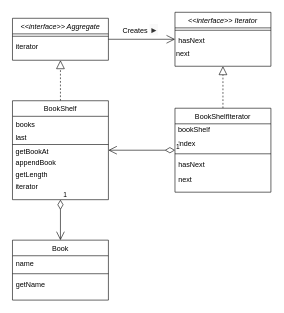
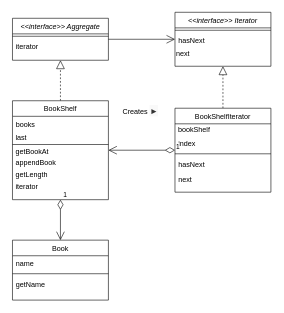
  <mxCell id="0" />
  <mxCell id="1" parent="0" />
  <mxCell id="2" value="" style="endArrow=block;dashed=1;endFill=0;endSize=12;html=1;" parent="1" source="9" target="6" edge="1"><mxGeometry width="160" relative="1" as="geometry"><mxPoint x="110" y="415" as="sourcePoint" /><mxPoint x="50" y="240" as="targetPoint" /></mxGeometry></mxCell>
  <mxCell id="3" value="" style="endArrow=block;dashed=1;endFill=0;endSize=12;html=1;" parent="1" source="25" target="21" edge="1"><mxGeometry width="160" relative="1" as="geometry"><mxPoint x="221" y="240" as="sourcePoint" /><mxPoint x="381" y="240" as="targetPoint" /></mxGeometry></mxCell>
  <mxCell id="4" value="" style="endArrow=open;endFill=1;endSize=12;html=1;" parent="1" source="6" target="21" edge="1"><mxGeometry width="160" relative="1" as="geometry"><mxPoint x="220" y="110" as="sourcePoint" /><mxPoint x="380" y="110" as="targetPoint" /></mxGeometry></mxCell>
- <mxCell id="5" value="Creates&amp;nbsp;&lt;span style=&quot;color: rgb(51 , 51 , 51) ; font-family: &amp;#34;open sans&amp;#34; , &amp;#34;helvetica neue&amp;#34; , &amp;#34;helvetica&amp;#34; , &amp;#34;arial&amp;#34; , sans-serif ; font-size: 14px ; text-align: left ; white-space: normal ; background-color: rgb(249 , 249 , 249)&quot;&gt;►&lt;/span&gt;" style="text;html=1;align=center;verticalAlign=middle;resizable=0;points=[];autosize=1;" parent="1" vertex="1"><mxGeometry x="198" y="40" width="70" height="20" as="geometry" /></mxCell>
+ <mxCell id="5" value="Creates&amp;nbsp;&lt;span style=&quot;color: rgb(51 , 51 , 51) ; font-family: &amp;#34;open sans&amp;#34; , &amp;#34;helvetica neue&amp;#34; , &amp;#34;helvetica&amp;#34; , &amp;#34;arial&amp;#34; , sans-serif ; font-size: 14px ; text-align: left ; white-space: normal ; background-color: rgb(249 , 249 , 249)&quot;&gt;►&lt;/span&gt;" style="text;html=1;align=center;verticalAlign=middle;resizable=0;points=[];autosize=1;" parent="1" vertex="1"><mxGeometry x="198" y="175" width="70" height="20" as="geometry" /></mxCell>
  <mxCell id="6" value="&lt;&lt;interface&gt;&gt; Aggregate" style="swimlane;fontStyle=2;align=center;verticalAlign=top;childLayout=stackLayout;horizontal=1;startSize=26;horizontalStack=0;resizeParent=1;resizeLast=0;collapsible=1;marginBottom=0;rounded=0;shadow=0;strokeWidth=1;" parent="1" vertex="1"><mxGeometry x="20" y="30" width="160" height="70" as="geometry"><mxRectangle x="230" y="140" width="160" height="26" as="alternateBounds" /></mxGeometry></mxCell>
  <mxCell id="7" value="" style="line;html=1;strokeWidth=1;align=left;verticalAlign=middle;spacingTop=-1;spacingLeft=3;spacingRight=3;rotatable=0;labelPosition=right;points=[];portConstraint=eastwest;" parent="6" vertex="1"><mxGeometry y="26" width="160" height="8" as="geometry" /></mxCell>
  <mxCell id="8" value="iterator" style="text;align=left;verticalAlign=top;spacingLeft=4;spacingRight=4;overflow=hidden;rotatable=0;points=[[0,0.5],[1,0.5]];portConstraint=eastwest;" parent="6" vertex="1"><mxGeometry y="34" width="160" height="26" as="geometry" /></mxCell>
  <mxCell id="9" value="BookShelf" style="swimlane;fontStyle=0;align=center;verticalAlign=top;childLayout=stackLayout;horizontal=1;startSize=26;horizontalStack=0;resizeParent=1;resizeLast=0;collapsible=1;marginBottom=0;rounded=0;shadow=0;strokeWidth=1;" parent="1" vertex="1"><mxGeometry x="20" y="167.5" width="160" height="165" as="geometry"><mxRectangle x="130" y="380" width="160" height="26" as="alternateBounds" /></mxGeometry></mxCell>
  <mxCell id="10" value="books" style="text;align=left;verticalAlign=top;spacingLeft=4;spacingRight=4;overflow=hidden;rotatable=0;points=[[0,0.5],[1,0.5]];portConstraint=eastwest;fontStyle=0" parent="9" vertex="1"><mxGeometry y="26" width="160" height="26" as="geometry" /></mxCell>
  <mxCell id="11" value="&amp;nbsp;last" style="text;html=1;align=left;verticalAlign=middle;resizable=0;points=[];autosize=1;" parent="9" vertex="1"><mxGeometry y="52" width="160" height="20" as="geometry" /></mxCell>
  <mxCell id="12" value="" style="line;html=1;strokeWidth=1;align=left;verticalAlign=middle;spacingTop=-1;spacingLeft=3;spacingRight=3;rotatable=0;labelPosition=right;points=[];portConstraint=eastwest;" parent="9" vertex="1"><mxGeometry y="72" width="160" height="2" as="geometry" /></mxCell>
  <mxCell id="13" value="&amp;nbsp;getBookAt" style="text;html=1;align=left;verticalAlign=middle;resizable=0;points=[];autosize=1;" parent="9" vertex="1"><mxGeometry y="74" width="160" height="20" as="geometry" /></mxCell>
  <mxCell id="14" value="&amp;nbsp;appendBook" style="text;html=1;align=left;verticalAlign=middle;resizable=0;points=[];autosize=1;" parent="9" vertex="1"><mxGeometry y="94" width="160" height="20" as="geometry" /></mxCell>
  <mxCell id="15" value="&amp;nbsp;getLength" style="text;html=1;align=left;verticalAlign=middle;resizable=0;points=[];autosize=1;" parent="9" vertex="1"><mxGeometry y="114" width="160" height="20" as="geometry" /></mxCell>
  <mxCell id="16" value="&amp;nbsp;iterator" style="text;html=1;align=left;verticalAlign=middle;resizable=0;points=[];autosize=1;" parent="9" vertex="1"><mxGeometry y="134" width="160" height="20" as="geometry" /></mxCell>
  <mxCell id="17" value="Book" style="swimlane;fontStyle=0;align=center;verticalAlign=top;childLayout=stackLayout;horizontal=1;startSize=26;horizontalStack=0;resizeParent=1;resizeLast=0;collapsible=1;marginBottom=0;rounded=0;shadow=0;strokeWidth=1;" parent="1" vertex="1"><mxGeometry x="20" y="400" width="160" height="100" as="geometry"><mxRectangle x="550" y="140" width="160" height="26" as="alternateBounds" /></mxGeometry></mxCell>
  <mxCell id="18" value="name" style="text;align=left;verticalAlign=top;spacingLeft=4;spacingRight=4;overflow=hidden;rotatable=0;points=[[0,0.5],[1,0.5]];portConstraint=eastwest;" parent="17" vertex="1"><mxGeometry y="26" width="160" height="26" as="geometry" /></mxCell>
  <mxCell id="19" value="" style="line;html=1;strokeWidth=1;align=left;verticalAlign=middle;spacingTop=-1;spacingLeft=3;spacingRight=3;rotatable=0;labelPosition=right;points=[];portConstraint=eastwest;" parent="17" vertex="1"><mxGeometry y="52" width="160" height="8" as="geometry" /></mxCell>
  <mxCell id="20" value="getName" style="text;align=left;verticalAlign=top;spacingLeft=4;spacingRight=4;overflow=hidden;rotatable=0;points=[[0,0.5],[1,0.5]];portConstraint=eastwest;" parent="17" vertex="1"><mxGeometry y="60" width="160" height="26" as="geometry" /></mxCell>
  <mxCell id="21" value="&lt;&lt;interface&gt;&gt; Iterator" style="swimlane;fontStyle=2;align=center;verticalAlign=top;childLayout=stackLayout;horizontal=1;startSize=26;horizontalStack=0;resizeParent=1;resizeLast=0;collapsible=1;marginBottom=0;rounded=0;shadow=0;strokeWidth=1;" parent="1" vertex="1"><mxGeometry x="291" y="20" width="160" height="90" as="geometry"><mxRectangle x="230" y="140" width="160" height="26" as="alternateBounds" /></mxGeometry></mxCell>
  <mxCell id="22" value="" style="line;html=1;strokeWidth=1;align=left;verticalAlign=middle;spacingTop=-1;spacingLeft=3;spacingRight=3;rotatable=0;labelPosition=right;points=[];portConstraint=eastwest;" parent="21" vertex="1"><mxGeometry y="26" width="160" height="8" as="geometry" /></mxCell>
  <mxCell id="23" value="hasNext" style="text;align=left;verticalAlign=top;spacingLeft=4;spacingRight=4;overflow=hidden;rotatable=0;points=[[0,0.5],[1,0.5]];portConstraint=eastwest;" parent="21" vertex="1"><mxGeometry y="34" width="160" height="26" as="geometry" /></mxCell>
  <mxCell id="24" value="next" style="text;html=1;align=left;verticalAlign=middle;resizable=0;points=[];autosize=1;" parent="21" vertex="1"><mxGeometry y="60" width="160" height="20" as="geometry" /></mxCell>
  <mxCell id="25" value="BookShelfIterator" style="swimlane;fontStyle=0;align=center;verticalAlign=top;childLayout=stackLayout;horizontal=1;startSize=26;horizontalStack=0;resizeParent=1;resizeLast=0;collapsible=1;marginBottom=0;rounded=0;shadow=0;strokeWidth=1;" parent="1" vertex="1"><mxGeometry x="291" y="180" width="160" height="140" as="geometry"><mxRectangle x="550" y="140" width="160" height="26" as="alternateBounds" /></mxGeometry></mxCell>
  <mxCell id="26" value="&amp;nbsp;bookShelf" style="text;html=1;align=left;verticalAlign=middle;resizable=0;points=[];autosize=1;" parent="25" vertex="1"><mxGeometry y="26" width="160" height="20" as="geometry" /></mxCell>
  <mxCell id="27" value="index" style="text;align=left;verticalAlign=top;spacingLeft=4;spacingRight=4;overflow=hidden;rotatable=0;points=[[0,0.5],[1,0.5]];portConstraint=eastwest;" parent="25" vertex="1"><mxGeometry y="46" width="160" height="26" as="geometry" /></mxCell>
  <mxCell id="28" value="" style="line;html=1;strokeWidth=1;align=left;verticalAlign=middle;spacingTop=-1;spacingLeft=3;spacingRight=3;rotatable=0;labelPosition=right;points=[];portConstraint=eastwest;" parent="25" vertex="1"><mxGeometry y="72" width="160" height="8" as="geometry" /></mxCell>
  <mxCell id="29" value="hasNext" style="text;align=left;verticalAlign=top;spacingLeft=4;spacingRight=4;overflow=hidden;rotatable=0;points=[[0,0.5],[1,0.5]];portConstraint=eastwest;" parent="25" vertex="1"><mxGeometry y="80" width="160" height="26" as="geometry" /></mxCell>
  <mxCell id="30" value="next" style="text;align=left;verticalAlign=top;spacingLeft=4;spacingRight=4;overflow=hidden;rotatable=0;points=[[0,0.5],[1,0.5]];portConstraint=eastwest;" parent="25" vertex="1"><mxGeometry y="106" width="160" height="26" as="geometry" /></mxCell>
  <mxCell id="31" value="1" style="endArrow=open;html=1;endSize=12;startArrow=diamondThin;startSize=14;startFill=0;edgeStyle=orthogonalEdgeStyle;align=left;verticalAlign=bottom;" parent="1" source="25" target="9" edge="1"><mxGeometry x="-1" y="3" relative="1" as="geometry"><mxPoint x="181" y="230" as="sourcePoint" /><mxPoint x="341" y="230" as="targetPoint" /></mxGeometry></mxCell>
  <mxCell id="32" value="1" style="endArrow=open;html=1;endSize=12;startArrow=diamondThin;startSize=14;startFill=0;edgeStyle=orthogonalEdgeStyle;align=left;verticalAlign=bottom;" parent="1" source="9" target="17" edge="1"><mxGeometry x="-1" y="3" relative="1" as="geometry"><mxPoint x="221" y="380" as="sourcePoint" /><mxPoint x="341" y="230" as="targetPoint" /></mxGeometry></mxCell>
